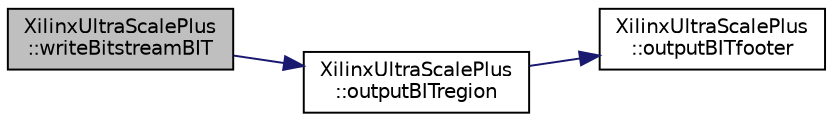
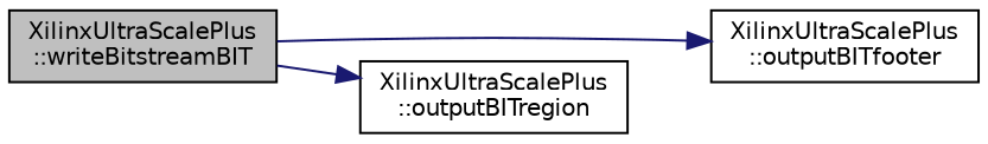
  digraph {
    rankdir=LR
    node [color=black fillcolor=white fontname=Helvetica fontsize=10 shape=record style=filled]
    edge [color=midnightblue fontname=Helvetica fontsize=10 labelfontname=Helvetica labelfontsize=10 style=solid]
    n1 [fillcolor=grey75 fontcolor=black height=0.2 label="XilinxUltraScalePlus\l::writeBitstreamBIT" width=0.4]
    n2 [height=0.2 label="XilinxUltraScalePlus\l::outputBITfooter" width=0.4]
    n3 [height=0.2 label="XilinxUltraScalePlus\l::outputBITregion" width=0.4]
-   n3 -> n2
+   n1 -> n2
    n1 -> n3
  }
